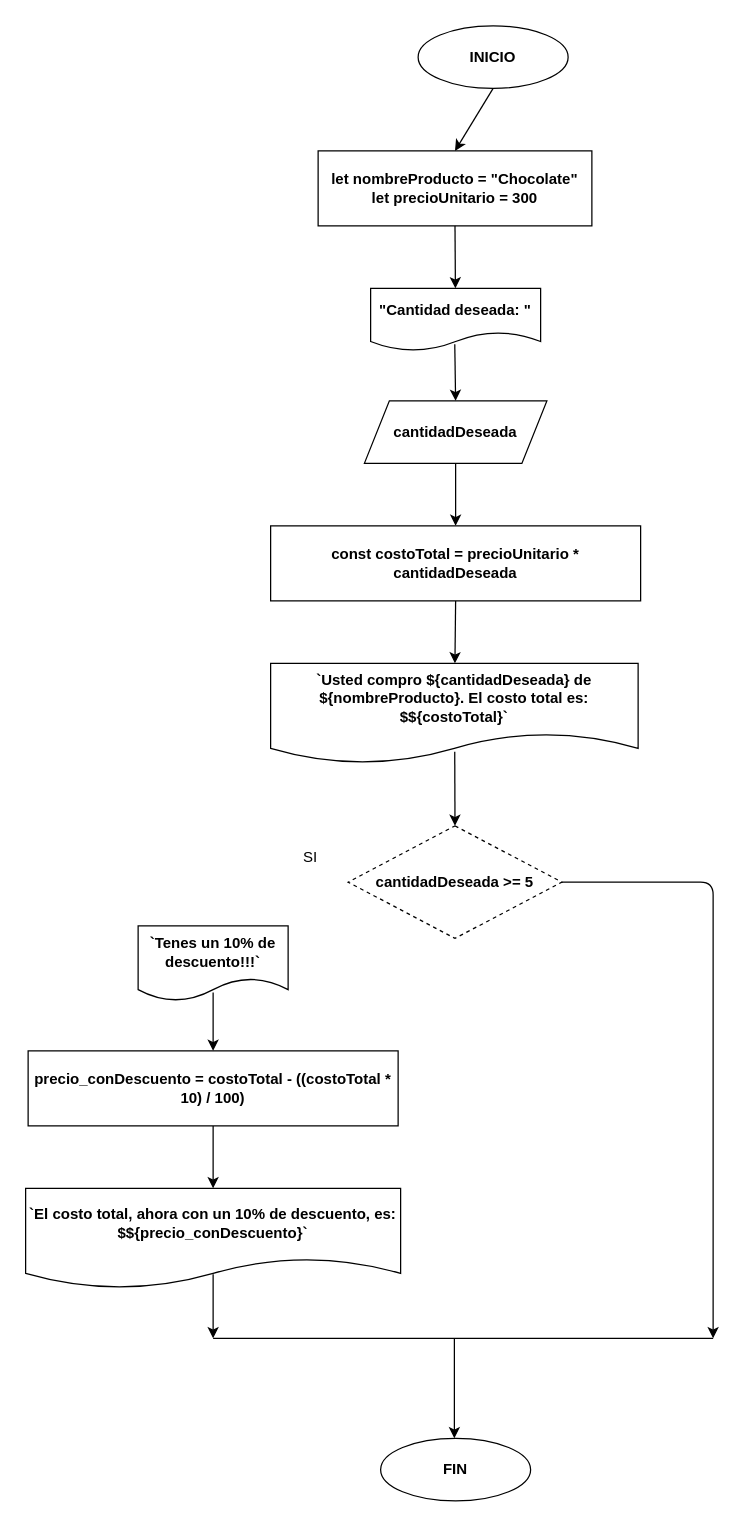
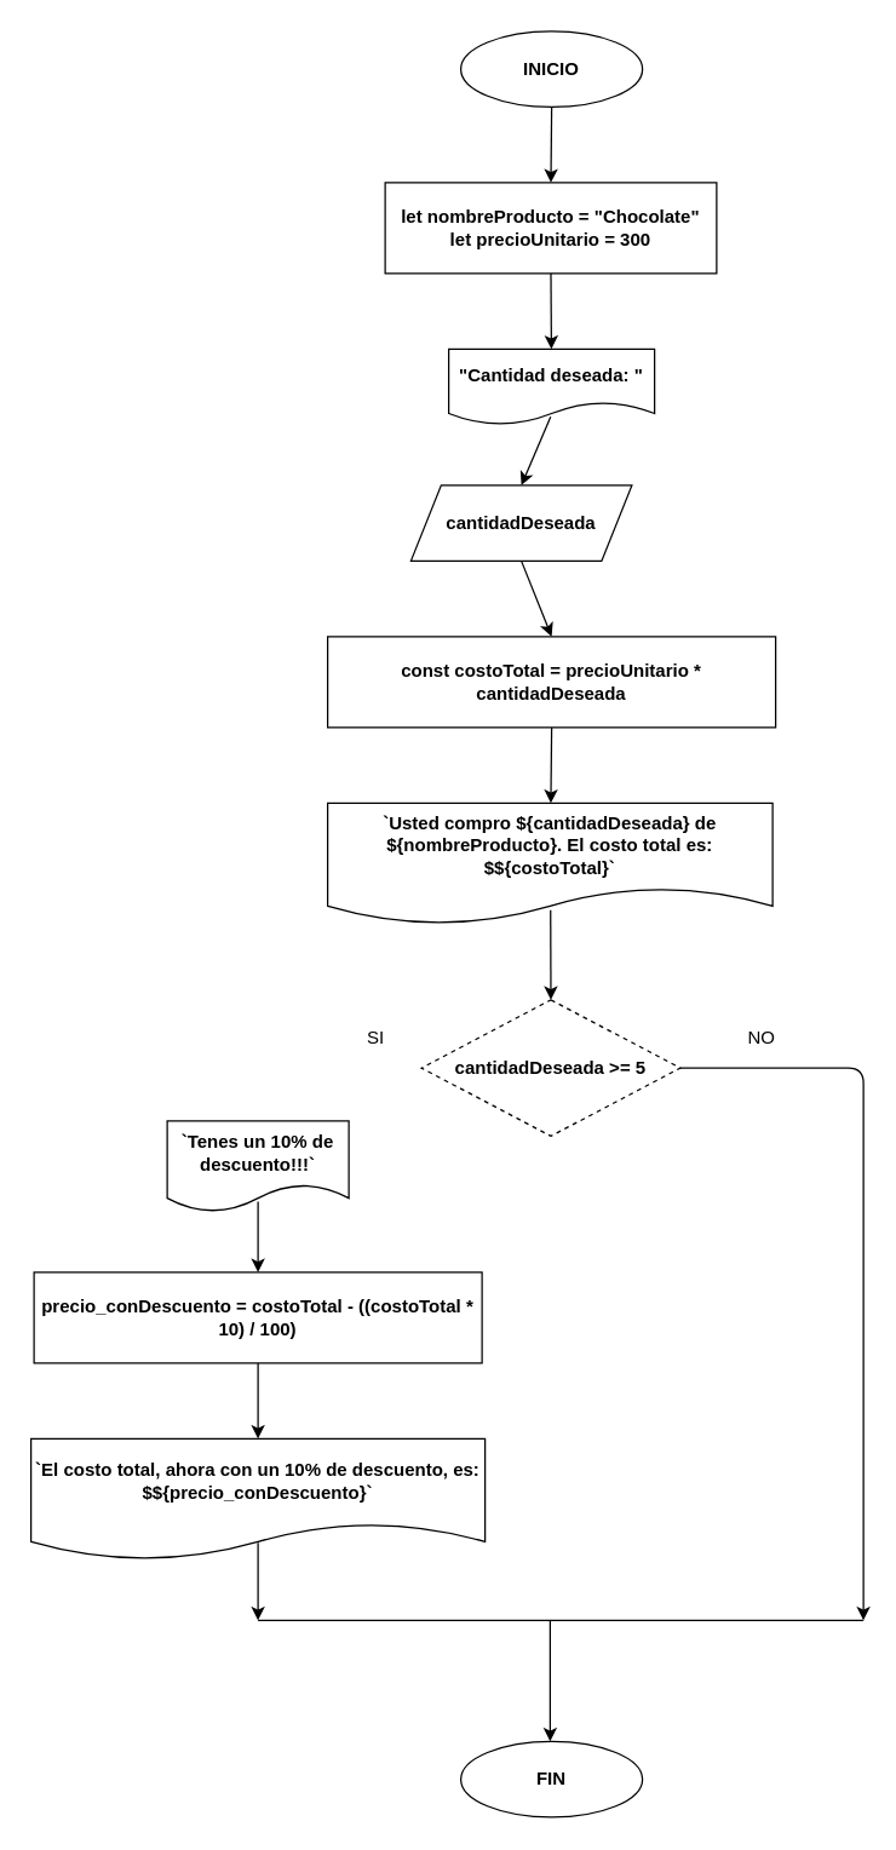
  <mxCell id="0" />
  <mxCell id="1" parent="0" />
  <mxCell id="2" style="edgeStyle=none;html=1;exitX=0.5;exitY=1;exitDx=0;exitDy=0;entryX=0.5;entryY=0;entryDx=0;entryDy=0;" parent="1" source="3" target="4" edge="1"><mxGeometry relative="1" as="geometry" /></mxCell>
- <mxCell id="3" value="&lt;b&gt;INICIO&lt;/b&gt;" style="ellipse;whiteSpace=wrap;html=1;" parent="1" vertex="1"><mxGeometry x="334" y="20" width="120" height="50" as="geometry" /></mxCell>
+ <mxCell id="3" value="&lt;b&gt;INICIO&lt;/b&gt;" style="ellipse;whiteSpace=wrap;html=1;" parent="1" vertex="1"><mxGeometry x="304" y="20" width="120" height="50" as="geometry" /></mxCell>
  <mxCell id="4" value="&lt;b&gt;let nombreProducto = &quot;Chocolate&quot;&lt;br&gt;let precioUnitario = 300&lt;/b&gt;" style="rounded=0;whiteSpace=wrap;html=1;" parent="1" vertex="1"><mxGeometry x="254" y="120" width="219" height="60" as="geometry" /></mxCell>
  <mxCell id="5" value="" style="endArrow=classic;html=1;exitX=0.5;exitY=1;exitDx=0;exitDy=0;" parent="1" source="4" target="6" edge="1"><mxGeometry width="50" height="50" relative="1" as="geometry"><mxPoint x="340" y="290" as="sourcePoint" /><mxPoint x="390" y="240" as="targetPoint" /></mxGeometry></mxCell>
  <mxCell id="6" value="&lt;b&gt;&quot;Cantidad deseada: &quot;&lt;/b&gt;" style="shape=document;whiteSpace=wrap;html=1;boundedLbl=1;" parent="1" vertex="1"><mxGeometry x="296" y="230" width="136" height="50" as="geometry" /></mxCell>
  <mxCell id="7" style="edgeStyle=none;html=1;exitX=0.5;exitY=1;exitDx=0;exitDy=0;entryX=0.5;entryY=0;entryDx=0;entryDy=0;" parent="1" source="8" target="11" edge="1"><mxGeometry relative="1" as="geometry" /></mxCell>
- <mxCell id="8" value="&lt;b&gt;cantidadDeseada&lt;/b&gt;" style="shape=parallelogram;perimeter=parallelogramPerimeter;whiteSpace=wrap;html=1;fixedSize=1;" parent="1" vertex="1"><mxGeometry x="291" y="320" width="146" height="50" as="geometry" /></mxCell>
+ <mxCell id="8" value="&lt;b&gt;cantidadDeseada&lt;/b&gt;" style="shape=parallelogram;perimeter=parallelogramPerimeter;whiteSpace=wrap;html=1;fixedSize=1;" parent="1" vertex="1"><mxGeometry x="271" y="320" width="146" height="50" as="geometry" /></mxCell>
  <mxCell id="9" value="" style="endArrow=classic;html=1;exitX=0.495;exitY=0.893;exitDx=0;exitDy=0;exitPerimeter=0;entryX=0.5;entryY=0;entryDx=0;entryDy=0;" parent="1" source="6" target="8" edge="1"><mxGeometry width="50" height="50" relative="1" as="geometry"><mxPoint x="340" y="290" as="sourcePoint" /><mxPoint x="390" y="240" as="targetPoint" /></mxGeometry></mxCell>
  <mxCell id="10" style="edgeStyle=none;html=1;exitX=0.5;exitY=1;exitDx=0;exitDy=0;" parent="1" source="11" target="12" edge="1"><mxGeometry relative="1" as="geometry" /></mxCell>
  <mxCell id="11" value="&lt;b&gt;const costoTotal = precioUnitario * cantidadDeseada&lt;/b&gt;" style="rounded=0;whiteSpace=wrap;html=1;" parent="1" vertex="1"><mxGeometry x="216" y="420" width="296" height="60" as="geometry" /></mxCell>
  <mxCell id="12" value="&lt;b&gt;`Usted compro ${cantidadDeseada} de ${nombreProducto}. El costo total es: $${costoTotal}`&lt;/b&gt;" style="shape=document;whiteSpace=wrap;html=1;boundedLbl=1;" parent="1" vertex="1"><mxGeometry x="216" y="530" width="294" height="80" as="geometry" /></mxCell>
  <mxCell id="13" value="&lt;b&gt;cantidadDeseada &amp;gt;= 5&lt;/b&gt;" style="rhombus;whiteSpace=wrap;html=1;dashed=1;" parent="1" vertex="1"><mxGeometry x="278" y="660" width="171" height="90" as="geometry" /></mxCell>
  <mxCell id="14" value="" style="endArrow=classic;html=1;exitX=0.501;exitY=0.883;exitDx=0;exitDy=0;exitPerimeter=0;entryX=0.5;entryY=0;entryDx=0;entryDy=0;" parent="1" source="12" target="13" edge="1"><mxGeometry width="50" height="50" relative="1" as="geometry"><mxPoint x="340" y="590" as="sourcePoint" /><mxPoint x="390" y="540" as="targetPoint" /></mxGeometry></mxCell>
  <mxCell id="15" value="&lt;b&gt;`Tenes un 10% de descuento!!!`&lt;/b&gt;" style="shape=document;whiteSpace=wrap;html=1;boundedLbl=1;" parent="1" vertex="1"><mxGeometry x="110" y="740" width="120" height="60" as="geometry" /></mxCell>
  <mxCell id="16" value="SI" style="text;html=1;strokeColor=none;fillColor=none;align=center;verticalAlign=middle;whiteSpace=wrap;rounded=0;" parent="1" vertex="1"><mxGeometry x="218" y="670" width="60" height="30" as="geometry" /></mxCell>
  <mxCell id="17" style="edgeStyle=none;html=1;exitX=0.5;exitY=1;exitDx=0;exitDy=0;entryX=0.5;entryY=0;entryDx=0;entryDy=0;" parent="1" source="18" target="20" edge="1"><mxGeometry relative="1" as="geometry" /></mxCell>
  <mxCell id="18" value="&lt;b&gt;precio_conDescuento = costoTotal - ((costoTotal * 10) / 100)&lt;/b&gt;" style="rounded=0;whiteSpace=wrap;html=1;" parent="1" vertex="1"><mxGeometry x="22" y="840" width="296" height="60" as="geometry" /></mxCell>
  <mxCell id="19" value="" style="endArrow=classic;html=1;exitX=0.5;exitY=0.889;exitDx=0;exitDy=0;exitPerimeter=0;entryX=0.5;entryY=0;entryDx=0;entryDy=0;" parent="1" source="15" target="18" edge="1"><mxGeometry width="50" height="50" relative="1" as="geometry"><mxPoint x="240" y="820" as="sourcePoint" /><mxPoint x="290" y="770" as="targetPoint" /></mxGeometry></mxCell>
  <mxCell id="20" value="&lt;b&gt;`El costo total, ahora con un 10% de descuento, es: $${precio_conDescuento}`&lt;/b&gt;" style="shape=document;whiteSpace=wrap;html=1;boundedLbl=1;" parent="1" vertex="1"><mxGeometry x="20" y="950" width="300" height="80" as="geometry" /></mxCell>
  <mxCell id="21" value="" style="endArrow=classic;html=1;exitX=0.5;exitY=0.858;exitDx=0;exitDy=0;exitPerimeter=0;" parent="1" source="20" edge="1"><mxGeometry width="50" height="50" relative="1" as="geometry"><mxPoint x="340" y="1010" as="sourcePoint" /><mxPoint x="170" y="1070" as="targetPoint" /></mxGeometry></mxCell>
  <mxCell id="22" value="" style="endArrow=classic;html=1;exitX=1;exitY=0.5;exitDx=0;exitDy=0;" parent="1" source="13" edge="1"><mxGeometry width="50" height="50" relative="1" as="geometry"><mxPoint x="340" y="930" as="sourcePoint" /><mxPoint x="570" y="1070" as="targetPoint" /><Array as="points"><mxPoint x="570" y="705" /></Array></mxGeometry></mxCell>
+ <mxCell id="23" value="NO" style="text;html=1;strokeColor=none;fillColor=none;align=center;verticalAlign=middle;whiteSpace=wrap;rounded=0;" parent="1" vertex="1"><mxGeometry x="473" y="670" width="60" height="30" as="geometry" /></mxCell>
  <mxCell id="24" value="" style="endArrow=none;html=1;" parent="1" edge="1"><mxGeometry width="50" height="50" relative="1" as="geometry"><mxPoint x="170" y="1070" as="sourcePoint" /><mxPoint x="570" y="1070" as="targetPoint" /></mxGeometry></mxCell>
  <mxCell id="25" value="" style="endArrow=classic;html=1;" parent="1" edge="1"><mxGeometry width="50" height="50" relative="1" as="geometry"><mxPoint x="363" y="1070" as="sourcePoint" /><mxPoint x="363" y="1150" as="targetPoint" /></mxGeometry></mxCell>
  <mxCell id="26" value="&lt;b&gt;FIN&lt;/b&gt;" style="ellipse;whiteSpace=wrap;html=1;" parent="1" vertex="1"><mxGeometry x="304" y="1150" width="120" height="50" as="geometry" /></mxCell>
